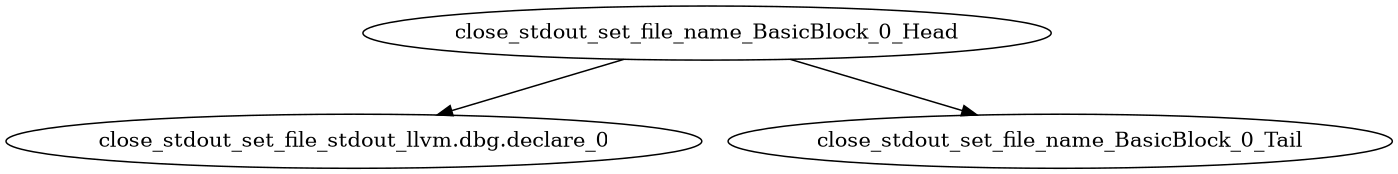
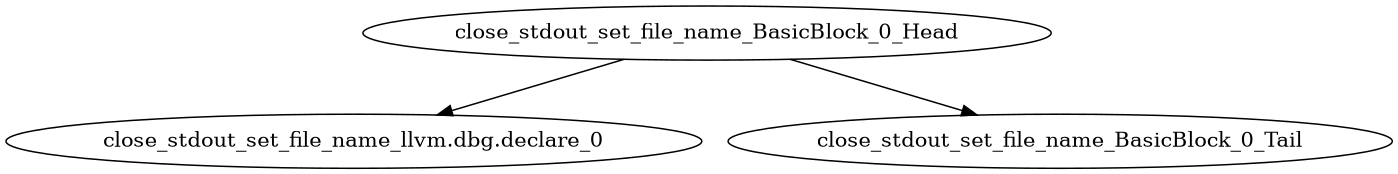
  digraph {
    close_stdout_set_file_name_BasicBlock_0_Head
-   "close_stdout_set_file_name_llvm.dbg.declare_0" [label="close_stdout_set_file_stdout_llvm.dbg.declare_0"]
+   "close_stdout_set_file_name_llvm.dbg.declare_0"
    close_stdout_set_file_name_BasicBlock_0_Tail
    close_stdout_set_file_name_BasicBlock_0_Head -> "close_stdout_set_file_name_llvm.dbg.declare_0"
    close_stdout_set_file_name_BasicBlock_0_Head -> close_stdout_set_file_name_BasicBlock_0_Tail
  }
